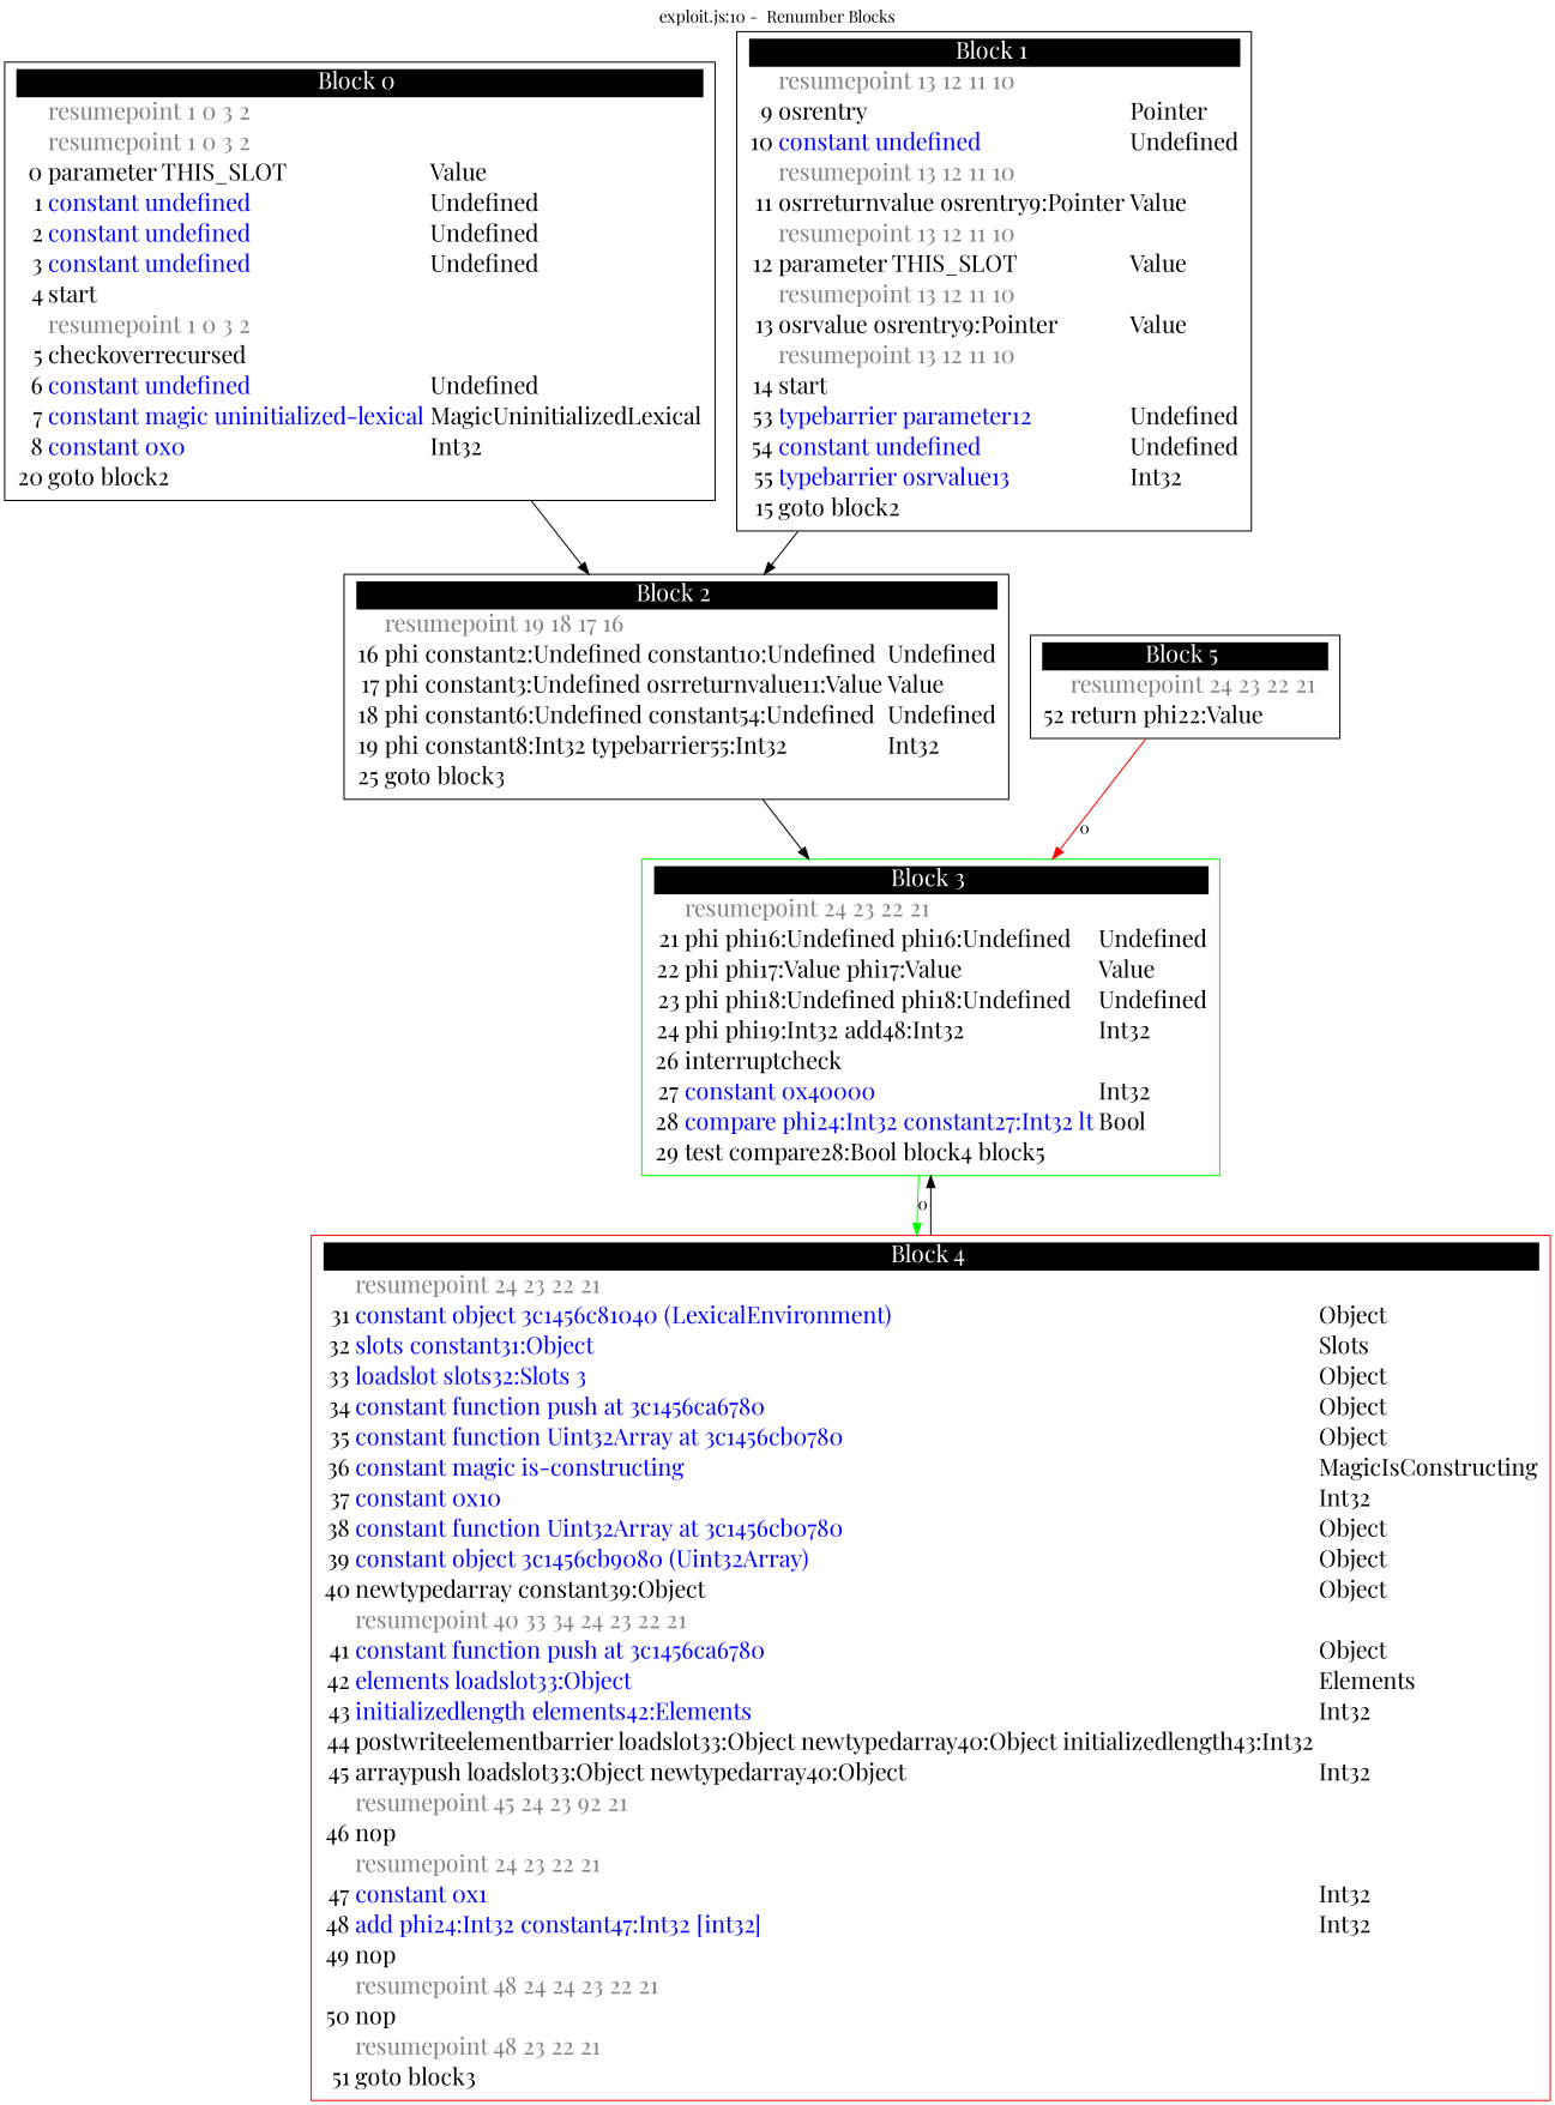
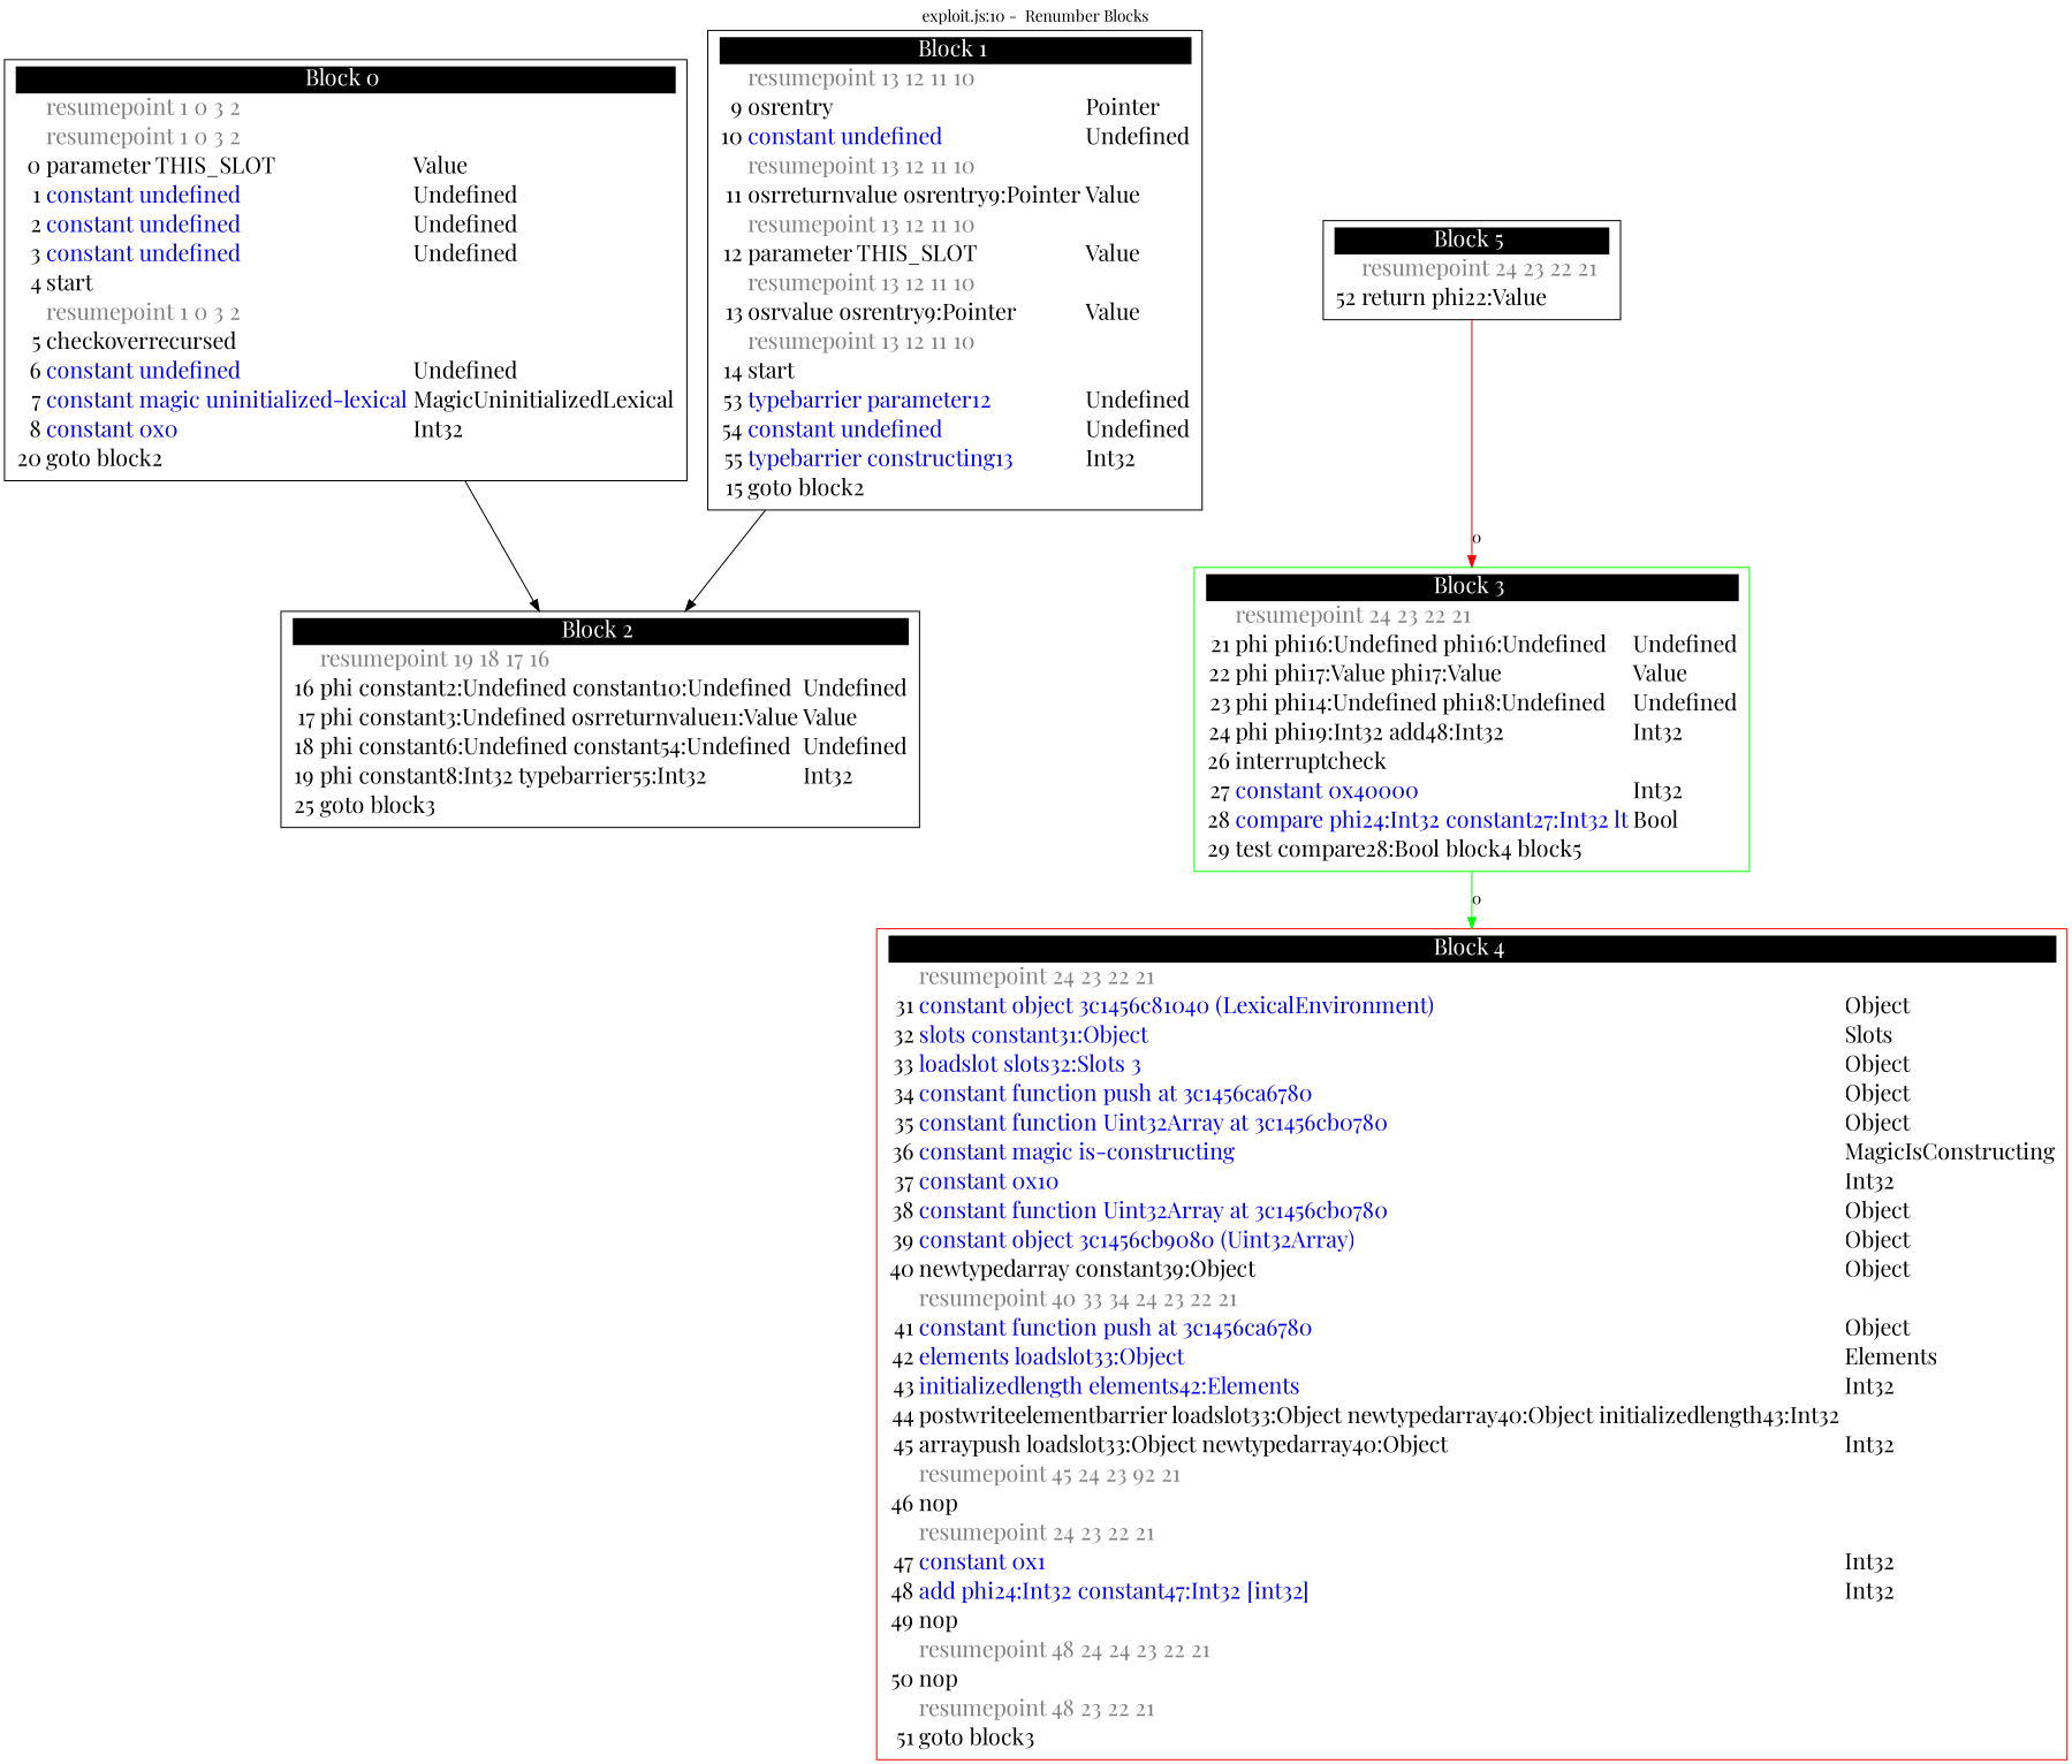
  digraph {
    fontname="Playfair Display"
    label="exploit.js:10 -  Renumber Blocks"
    labelfontsize=30
    labelloc=t
    rankdir=TB
    splines=true
    node [fontname="Playfair Display" fontsize=20 shape=box]
    edge [fontname="Playfair Display"]
    n1 [label=<<table border="0" cellborder="0" cellpadding="1"><tr><td align="center" bgcolor="black" colspan="3"><font color="white">Block 0 </font></td></tr><tr><td align="left"></td><td align="left"><font color="grey50">resumepoint 1 0 3 2 </font></td><td></td></tr><tr><td align="left"></td><td align="left"><font color="grey50">resumepoint 1 0 3 2 </font></td><td></td></tr><tr><td align="right" port="i0">0</td><td align="left">parameter THIS_SLOT</td><td align="left">Value</td></tr><tr><td align="right" port="i1">1</td><td align="left"><font color="blue">constant undefined</font></td><td align="left">Undefined</td></tr><tr><td align="right" port="i2">2</td><td align="left"><font color="blue">constant undefined</font></td><td align="left">Undefined</td></tr><tr><td align="right" port="i3">3</td><td align="left"><font color="blue">constant undefined</font></td><td align="left">Undefined</td></tr><tr><td align="right" port="i4">4</td><td align="left">start</td></tr><tr><td align="left"></td><td align="left"><font color="grey50">resumepoint 1 0 3 2 </font></td><td></td></tr><tr><td align="right" port="i5">5</td><td align="left">checkoverrecursed</td></tr><tr><td align="right" port="i6">6</td><td align="left"><font color="blue">constant undefined</font></td><td align="left">Undefined</td></tr><tr><td align="right" port="i7">7</td><td align="left"><font color="blue">constant magic uninitialized-lexical</font></td><td align="left">MagicUninitializedLexical</td></tr><tr><td align="right" port="i8">8</td><td align="left"><font color="blue">constant 0x0</font></td><td align="left">Int32</td></tr><tr><td align="right" port="i20">20</td><td align="left">goto block2</td></tr></table>>]
    n2 [label=<<table border="0" cellborder="0" cellpadding="1"><tr><td align="center" bgcolor="black" colspan="3"><font color="white">Block 2 </font></td></tr><tr><td align="left"></td><td align="left"><font color="grey50">resumepoint 19 18 17 16 </font></td><td></td></tr><tr><td align="right" port="i16">16</td><td align="left">phi constant2:Undefined constant10:Undefined</td><td align="left">Undefined</td></tr><tr><td align="right" port="i17">17</td><td align="left">phi constant3:Undefined osrreturnvalue11:Value</td><td align="left">Value</td></tr><tr><td align="right" port="i18">18</td><td align="left">phi constant6:Undefined constant54:Undefined</td><td align="left">Undefined</td></tr><tr><td align="right" port="i19">19</td><td align="left">phi constant8:Int32 typebarrier55:Int32</td><td align="left">Int32</td></tr><tr><td align="right" port="i25">25</td><td align="left">goto block3</td></tr></table>>]
-   n3 [color=green label=<<table border="0" cellborder="0" cellpadding="1"><tr><td align="center" bgcolor="black" colspan="3"><font color="white">Block 3 </font></td></tr><tr><td align="left"></td><td align="left"><font color="grey50">resumepoint 24 23 22 21 </font></td><td></td></tr><tr><td align="right" port="i21">21</td><td align="left">phi phi16:Undefined phi16:Undefined</td><td align="left">Undefined</td></tr><tr><td align="right" port="i22">22</td><td align="left">phi phi17:Value phi17:Value</td><td align="left">Value</td></tr><tr><td align="right" port="i23">23</td><td align="left">phi phi18:Undefined phi18:Undefined</td><td align="left">Undefined</td></tr><tr><td align="right" port="i24">24</td><td align="left">phi phi19:Int32 add48:Int32</td><td align="left">Int32</td></tr><tr><td align="right" port="i26">26</td><td align="left">interruptcheck</td></tr><tr><td align="right" port="i27">27</td><td align="left"><font color="blue">constant 0x40000</font></td><td align="left">Int32</td></tr><tr><td align="right" port="i28">28</td><td align="left"><font color="blue">compare phi24:Int32 constant27:Int32 lt</font></td><td align="left">Bool</td></tr><tr><td align="right" port="i29">29</td><td align="left">test compare28:Bool block4 block5</td></tr></table>>]
-   n4 [label=<<table border="0" cellborder="0" cellpadding="1"><tr><td align="center" bgcolor="black" colspan="3"><font color="white">Block 1 </font></td></tr><tr><td align="left"></td><td align="left"><font color="grey50">resumepoint 13 12 11 10 </font></td><td></td></tr><tr><td align="right" port="i9">9</td><td align="left">osrentry</td><td align="left">Pointer</td></tr><tr><td align="right" port="i10">10</td><td align="left"><font color="blue">constant undefined</font></td><td align="left">Undefined</td></tr><tr><td align="left"></td><td align="left"><font color="grey50">resumepoint 13 12 11 10 </font></td><td></td></tr><tr><td align="right" port="i11">11</td><td align="left">osrreturnvalue osrentry9:Pointer</td><td align="left">Value</td></tr><tr><td align="left"></td><td align="left"><font color="grey50">resumepoint 13 12 11 10 </font></td><td></td></tr><tr><td align="right" port="i12">12</td><td align="left">parameter THIS_SLOT</td><td align="left">Value</td></tr><tr><td align="left"></td><td align="left"><font color="grey50">resumepoint 13 12 11 10 </font></td><td></td></tr><tr><td align="right" port="i13">13</td><td align="left">osrvalue osrentry9:Pointer</td><td align="left">Value</td></tr><tr><td align="left"></td><td align="left"><font color="grey50">resumepoint 13 12 11 10 </font></td><td></td></tr><tr><td align="right" port="i14">14</td><td align="left">start</td></tr><tr><td align="right" port="i53">53</td><td align="left"><font color="blue">typebarrier parameter12</font></td><td align="left">Undefined</td></tr><tr><td align="right" port="i54">54</td><td align="left"><font color="blue">constant undefined</font></td><td align="left">Undefined</td></tr><tr><td align="right" port="i55">55</td><td align="left"><font color="blue">typebarrier osrvalue13</font></td><td align="left">Int32</td></tr><tr><td align="right" port="i15">15</td><td align="left">goto block2</td></tr></table>>]
+   n3 [color=green label=<<table border="0" cellborder="0" cellpadding="1"><tr><td align="center" bgcolor="black" colspan="3"><font color="white">Block 3 </font></td></tr><tr><td align="left"></td><td align="left"><font color="grey50">resumepoint 24 23 22 21 </font></td><td></td></tr><tr><td align="right" port="i21">21</td><td align="left">phi phi16:Undefined phi16:Undefined</td><td align="left">Undefined</td></tr><tr><td align="right" port="i22">22</td><td align="left">phi phi17:Value phi17:Value</td><td align="left">Value</td></tr><tr><td align="right" port="i23">23</td><td align="left">phi phi14:Undefined phi18:Undefined</td><td align="left">Undefined</td></tr><tr><td align="right" port="i24">24</td><td align="left">phi phi19:Int32 add48:Int32</td><td align="left">Int32</td></tr><tr><td align="right" port="i26">26</td><td align="left">interruptcheck</td></tr><tr><td align="right" port="i27">27</td><td align="left"><font color="blue">constant 0x40000</font></td><td align="left">Int32</td></tr><tr><td align="right" port="i28">28</td><td align="left"><font color="blue">compare phi24:Int32 constant27:Int32 lt</font></td><td align="left">Bool</td></tr><tr><td align="right" port="i29">29</td><td align="left">test compare28:Bool block4 block5</td></tr></table>>]
+   n4 [label=<<table border="0" cellborder="0" cellpadding="1"><tr><td align="center" bgcolor="black" colspan="3"><font color="white">Block 1 </font></td></tr><tr><td align="left"></td><td align="left"><font color="grey50">resumepoint 13 12 11 10 </font></td><td></td></tr><tr><td align="right" port="i9">9</td><td align="left">osrentry</td><td align="left">Pointer</td></tr><tr><td align="right" port="i10">10</td><td align="left"><font color="blue">constant undefined</font></td><td align="left">Undefined</td></tr><tr><td align="left"></td><td align="left"><font color="grey50">resumepoint 13 12 11 10 </font></td><td></td></tr><tr><td align="right" port="i11">11</td><td align="left">osrreturnvalue osrentry9:Pointer</td><td align="left">Value</td></tr><tr><td align="left"></td><td align="left"><font color="grey50">resumepoint 13 12 11 10 </font></td><td></td></tr><tr><td align="right" port="i12">12</td><td align="left">parameter THIS_SLOT</td><td align="left">Value</td></tr><tr><td align="left"></td><td align="left"><font color="grey50">resumepoint 13 12 11 10 </font></td><td></td></tr><tr><td align="right" port="i13">13</td><td align="left">osrvalue osrentry9:Pointer</td><td align="left">Value</td></tr><tr><td align="left"></td><td align="left"><font color="grey50">resumepoint 13 12 11 10 </font></td><td></td></tr><tr><td align="right" port="i14">14</td><td align="left">start</td></tr><tr><td align="right" port="i53">53</td><td align="left"><font color="blue">typebarrier parameter12</font></td><td align="left">Undefined</td></tr><tr><td align="right" port="i54">54</td><td align="left"><font color="blue">constant undefined</font></td><td align="left">Undefined</td></tr><tr><td align="right" port="i55">55</td><td align="left"><font color="blue">typebarrier constructing13</font></td><td align="left">Int32</td></tr><tr><td align="right" port="i15">15</td><td align="left">goto block2</td></tr></table>>]
    n5 [color=red label=<<table border="0" cellborder="0" cellpadding="1"><tr><td align="center" bgcolor="black" colspan="3"><font color="white">Block 4 </font></td></tr><tr><td align="left"></td><td align="left"><font color="grey50">resumepoint 24 23 22 21 </font></td><td></td></tr><tr><td align="right" port="i31">31</td><td align="left"><font color="blue">constant object 3c1456c81040 (LexicalEnvironment)</font></td><td align="left">Object</td></tr><tr><td align="right" port="i32">32</td><td align="left"><font color="blue">slots constant31:Object</font></td><td align="left">Slots</td></tr><tr><td align="right" port="i33">33</td><td align="left"><font color="blue">loadslot slots32:Slots 3</font></td><td align="left">Object</td></tr><tr><td align="right" port="i34">34</td><td align="left"><font color="blue">constant function push at 3c1456ca6780</font></td><td align="left">Object</td></tr><tr><td align="right" port="i35">35</td><td align="left"><font color="blue">constant function Uint32Array at 3c1456cb0780</font></td><td align="left">Object</td></tr><tr><td align="right" port="i36">36</td><td align="left"><font color="blue">constant magic is-constructing</font></td><td align="left">MagicIsConstructing</td></tr><tr><td align="right" port="i37">37</td><td align="left"><font color="blue">constant 0x10</font></td><td align="left">Int32</td></tr><tr><td align="right" port="i38">38</td><td align="left"><font color="blue">constant function Uint32Array at 3c1456cb0780</font></td><td align="left">Object</td></tr><tr><td align="right" port="i39">39</td><td align="left"><font color="blue">constant object 3c1456cb9080 (Uint32Array)</font></td><td align="left">Object</td></tr><tr><td align="right" port="i40">40</td><td align="left">newtypedarray constant39:Object</td><td align="left">Object</td></tr><tr><td align="left"></td><td align="left"><font color="grey50">resumepoint 40 33 34 24 23 22 21 </font></td><td></td></tr><tr><td align="right" port="i41">41</td><td align="left"><font color="blue">constant function push at 3c1456ca6780</font></td><td align="left">Object</td></tr><tr><td align="right" port="i42">42</td><td align="left"><font color="blue">elements loadslot33:Object</font></td><td align="left">Elements</td></tr><tr><td align="right" port="i43">43</td><td align="left"><font color="blue">initializedlength elements42:Elements</font></td><td align="left">Int32</td></tr><tr><td align="right" port="i44">44</td><td align="left">postwriteelementbarrier loadslot33:Object newtypedarray40:Object initializedlength43:Int32</td></tr><tr><td align="right" port="i45">45</td><td align="left">arraypush loadslot33:Object newtypedarray40:Object</td><td align="left">Int32</td></tr><tr><td align="left"></td><td align="left"><font color="grey50">resumepoint 45 24 23 92 21 </font></td><td></td></tr><tr><td align="right" port="i46">46</td><td align="left">nop</td></tr><tr><td align="left"></td><td align="left"><font color="grey50">resumepoint 24 23 22 21 </font></td><td></td></tr><tr><td align="right" port="i47">47</td><td align="left"><font color="blue">constant 0x1</font></td><td align="left">Int32</td></tr><tr><td align="right" port="i48">48</td><td align="left"><font color="blue">add phi24:Int32 constant47:Int32 [int32]</font></td><td align="left">Int32</td></tr><tr><td align="right" port="i49">49</td><td align="left">nop</td></tr><tr><td align="left"></td><td align="left"><font color="grey50">resumepoint 48 24 24 23 22 21 </font></td><td></td></tr><tr><td align="right" port="i50">50</td><td align="left">nop</td></tr><tr><td align="left"></td><td align="left"><font color="grey50">resumepoint 48 23 22 21 </font></td><td></td></tr><tr><td align="right" port="i51">51</td><td align="left">goto block3</td></tr></table>>]
    n6 [label=<<table border="0" cellborder="0" cellpadding="1"><tr><td align="center" bgcolor="black" colspan="3"><font color="white">Block 5 </font></td></tr><tr><td align="left"></td><td align="left"><font color="grey50">resumepoint 24 23 22 21 </font></td><td></td></tr><tr><td align="right" port="i52">52</td><td align="left">return phi22:Value</td></tr></table>>]
    n1 -> n2
-   n2 -> n3
    n3 -> n5 [color=green label=0]
    n4 -> n2
-   n5 -> n3
    n6 -> n3 [color=red label=0]
  }
